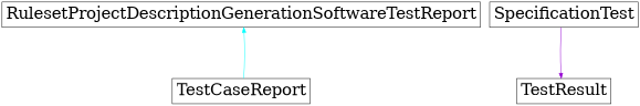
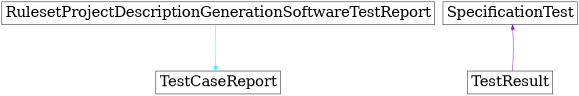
  digraph {
    ranksep=1.4
    node [fontsize=32 shape=box]
    RulesetProjectDescriptionGenerationSoftwareTestReport [height=0.7]
    TestCaseReport [height=0.7]
    SpecificationTest [height=0.7]
    TestResult [height=0.7]
-   TestCaseReport -> RulesetProjectDescriptionGenerationSoftwareTestReport [color=cyan]
-   SpecificationTest -> TestResult [color=darkviolet]
+   RulesetProjectDescriptionGenerationSoftwareTestReport -> TestCaseReport [color=cyan]
+   TestResult -> SpecificationTest [color=darkviolet]
  }
